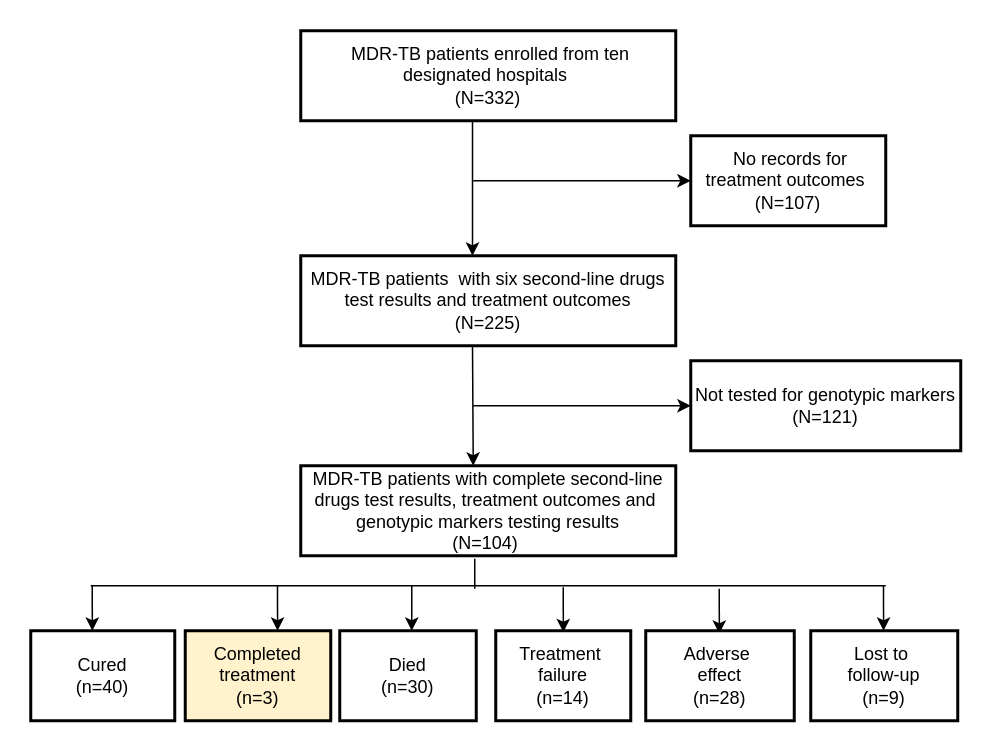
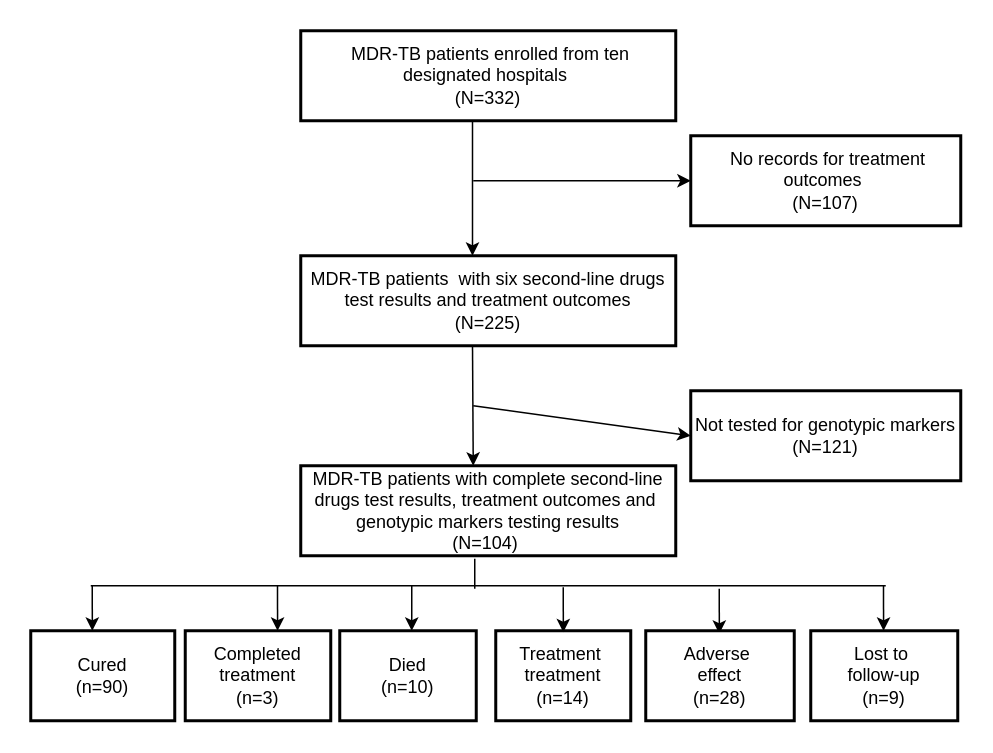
  <mxCell id="0" />
  <mxCell id="1" parent="0" />
  <mxCell id="2" value="&amp;nbsp;MDR-TB patients enrolled from ten designated hospitals&amp;nbsp;&lt;br&gt;(N=332)" style="rounded=0;whiteSpace=wrap;html=1;" parent="1" vertex="1"><mxGeometry x="200" y="20" width="250" height="60" as="geometry" /></mxCell>
  <mxCell id="3" value="MDR-TB patients&amp;nbsp; with six second-line drugs test results and treatment outcomes&lt;br&gt;(N=225)" style="rounded=0;whiteSpace=wrap;html=1;" parent="1" vertex="1"><mxGeometry x="200" y="170" width="250" height="60" as="geometry" /></mxCell>
  <mxCell id="4" value="" style="endArrow=classic;html=1;entryX=0.458;entryY=0;entryDx=0;entryDy=0;entryPerimeter=0;" parent="1" target="3" edge="1"><mxGeometry width="50" height="50" relative="1" as="geometry"><mxPoint x="314.5" y="80" as="sourcePoint" /><mxPoint x="314.5" y="140" as="targetPoint" /></mxGeometry></mxCell>
  <mxCell id="5" value="MDR-TB patients with complete second-line drugs test results, treatment outcomes and&amp;nbsp;&lt;br&gt;genotypic markers testing results&lt;br&gt;(N=104)&amp;nbsp;" style="rounded=0;whiteSpace=wrap;html=1;" parent="1" vertex="1"><mxGeometry x="200" y="310" width="250" height="60" as="geometry" /></mxCell>
  <mxCell id="6" value="" style="endArrow=classic;html=1;" parent="1" edge="1"><mxGeometry width="50" height="50" relative="1" as="geometry"><mxPoint x="314.5" y="230" as="sourcePoint" /><mxPoint x="315" y="310" as="targetPoint" /></mxGeometry></mxCell>
  <mxCell id="7" value="" style="endArrow=classic;html=1;entryX=0;entryY=0.5;entryDx=0;entryDy=0;" parent="1" edge="1" target="24"><mxGeometry width="50" height="50" relative="1" as="geometry"><mxPoint x="315" y="120" as="sourcePoint" /><mxPoint x="470" y="120" as="targetPoint" /></mxGeometry></mxCell>
  <mxCell id="8" value="" style="endArrow=classic;html=1;entryX=0;entryY=0.5;entryDx=0;entryDy=0;" parent="1" edge="1" target="26"><mxGeometry width="50" height="50" relative="1" as="geometry"><mxPoint x="315" y="270" as="sourcePoint" /><mxPoint x="470" y="270" as="targetPoint" /></mxGeometry></mxCell>
- <mxCell id="9" value="Cured&lt;br&gt;(n=40)&lt;br&gt;" style="rounded=0;whiteSpace=wrap;html=1;strokeWidth=2;" parent="1" vertex="1"><mxGeometry x="20" y="420" width="96" height="60" as="geometry" /></mxCell>
- <mxCell id="10" value="Completed&lt;br&gt;treatment&lt;br&gt;(n=3)" style="rounded=0;whiteSpace=wrap;html=1;strokeWidth=2;fillColor=#fff2cc;" parent="1" vertex="1"><mxGeometry x="123" y="420" width="97" height="60" as="geometry" /></mxCell>
- <mxCell id="11" value="Died&lt;br&gt;(n=30)&lt;br&gt;" style="rounded=0;whiteSpace=wrap;html=1;strokeWidth=2;" parent="1" vertex="1"><mxGeometry x="226" y="420" width="91" height="60" as="geometry" /></mxCell>
- <mxCell id="12" value="Treatment&amp;nbsp;&lt;br&gt;failure&lt;br&gt;(n=14)" style="rounded=0;whiteSpace=wrap;html=1;strokeWidth=2;" parent="1" vertex="1"><mxGeometry x="330" y="420" width="90" height="60" as="geometry" /></mxCell>
+ <mxCell id="9" value="Cured&lt;br&gt;(n=90)&lt;br&gt;" style="rounded=0;whiteSpace=wrap;html=1;strokeWidth=2;" parent="1" vertex="1"><mxGeometry x="20" y="420" width="96" height="60" as="geometry" /></mxCell>
+ <mxCell id="10" value="Completed&lt;br&gt;treatment&lt;br&gt;(n=3)" style="rounded=0;whiteSpace=wrap;html=1;strokeWidth=2;" parent="1" vertex="1"><mxGeometry x="123" y="420" width="97" height="60" as="geometry" /></mxCell>
+ <mxCell id="11" value="Died&lt;br&gt;(n=10)&lt;br&gt;" style="rounded=0;whiteSpace=wrap;html=1;strokeWidth=2;" parent="1" vertex="1"><mxGeometry x="226" y="420" width="91" height="60" as="geometry" /></mxCell>
+ <mxCell id="12" value="Treatment&amp;nbsp;&lt;br&gt;treatment&lt;br&gt;(n=14)" style="rounded=0;whiteSpace=wrap;html=1;strokeWidth=2;" parent="1" vertex="1"><mxGeometry x="330" y="420" width="90" height="60" as="geometry" /></mxCell>
  <mxCell id="13" value="Adverse&amp;nbsp;&lt;br&gt;effect&lt;br&gt;(n=28)" style="rounded=0;whiteSpace=wrap;html=1;" parent="1" vertex="1"><mxGeometry x="430" y="420" width="99" height="60" as="geometry" /></mxCell>
  <mxCell id="14" value="Lost to&amp;nbsp;&lt;br&gt;follow-up&lt;br&gt;(n=9)" style="rounded=0;whiteSpace=wrap;html=1;" parent="1" vertex="1"><mxGeometry x="540" y="420" width="98" height="60" as="geometry" /></mxCell>
  <mxCell id="15" value="" style="endArrow=none;html=1;" parent="1" edge="1"><mxGeometry width="50" height="50" relative="1" as="geometry"><mxPoint x="316" y="392" as="sourcePoint" /><mxPoint x="316" y="372" as="targetPoint" /></mxGeometry></mxCell>
  <mxCell id="16" value="" style="endArrow=none;html=1;" parent="1" edge="1"><mxGeometry width="50" height="50" relative="1" as="geometry"><mxPoint x="60" y="390" as="sourcePoint" /><mxPoint x="590" y="390" as="targetPoint" /></mxGeometry></mxCell>
  <mxCell id="17" value="" style="endArrow=classic;html=1;entryX=0.455;entryY=0;entryDx=0;entryDy=0;entryPerimeter=0;" parent="1" edge="1"><mxGeometry width="50" height="50" relative="1" as="geometry"><mxPoint x="184.5" y="390" as="sourcePoint" /><mxPoint x="184.55" y="420" as="targetPoint" /></mxGeometry></mxCell>
  <mxCell id="18" value="" style="endArrow=classic;html=1;entryX=0.6;entryY=0;entryDx=0;entryDy=0;entryPerimeter=0;" parent="1" edge="1"><mxGeometry width="50" height="50" relative="1" as="geometry"><mxPoint x="274" y="390" as="sourcePoint" /><mxPoint x="274" y="420" as="targetPoint" /></mxGeometry></mxCell>
  <mxCell id="19" value="" style="endArrow=classic;html=1;entryX=0.455;entryY=0;entryDx=0;entryDy=0;entryPerimeter=0;" parent="1" edge="1"><mxGeometry width="50" height="50" relative="1" as="geometry"><mxPoint x="375" y="391" as="sourcePoint" /><mxPoint x="375.05" y="421" as="targetPoint" /></mxGeometry></mxCell>
  <mxCell id="20" value="" style="endArrow=classic;html=1;entryX=0.455;entryY=0;entryDx=0;entryDy=0;entryPerimeter=0;" parent="1" edge="1"><mxGeometry width="50" height="50" relative="1" as="geometry"><mxPoint x="479" y="392" as="sourcePoint" /><mxPoint x="479.05" y="422" as="targetPoint" /></mxGeometry></mxCell>
  <mxCell id="21" value="" style="endArrow=classic;html=1;entryX=0.455;entryY=0;entryDx=0;entryDy=0;entryPerimeter=0;" parent="1" edge="1"><mxGeometry width="50" height="50" relative="1" as="geometry"><mxPoint x="588.5" y="390" as="sourcePoint" /><mxPoint x="588.55" y="420" as="targetPoint" /></mxGeometry></mxCell>
  <mxCell id="22" value="" style="endArrow=classic;html=1;entryX=0.455;entryY=0;entryDx=0;entryDy=0;entryPerimeter=0;" parent="1" edge="1"><mxGeometry width="50" height="50" relative="1" as="geometry"><mxPoint x="61" y="390" as="sourcePoint" /><mxPoint x="61.05" y="420" as="targetPoint" /></mxGeometry></mxCell>
  <mxCell id="23" value="&amp;nbsp;MDR-TB patients enrolled from ten designated hospitals&amp;nbsp;&lt;br&gt;(N=332)" style="rounded=0;whiteSpace=wrap;html=1;strokeWidth=2;" vertex="1" parent="1"><mxGeometry x="200" y="20" width="250" height="60" as="geometry" /></mxCell>
- <mxCell id="24" value="&amp;nbsp;No records for treatment outcomes&amp;nbsp;&lt;br&gt;(N=107)" style="rounded=0;whiteSpace=wrap;html=1;strokeWidth=2;" vertex="1" parent="1"><mxGeometry x="460" y="90" width="130" height="60" as="geometry" /></mxCell>
+ <mxCell id="24" value="&amp;nbsp;No records for treatment outcomes&amp;nbsp;&lt;br&gt;(N=107)" style="rounded=0;whiteSpace=wrap;html=1;strokeWidth=2;" vertex="1" parent="1"><mxGeometry x="460" y="90" width="180" height="60" as="geometry" /></mxCell>
  <mxCell id="25" value="MDR-TB patients&amp;nbsp; with six second-line drugs test results and treatment outcomes&lt;br&gt;(N=225)" style="rounded=0;whiteSpace=wrap;html=1;strokeWidth=2;" vertex="1" parent="1"><mxGeometry x="200" y="170" width="250" height="60" as="geometry" /></mxCell>
- <mxCell id="26" value="Not tested for genotypic markers&lt;br&gt;(N=121)" style="rounded=0;whiteSpace=wrap;html=1;strokeWidth=2;" vertex="1" parent="1"><mxGeometry x="460" y="240" width="180" height="60" as="geometry" /></mxCell>
+ <mxCell id="26" value="Not tested for genotypic markers&lt;br&gt;(N=121)" style="rounded=0;whiteSpace=wrap;html=1;strokeWidth=2;" vertex="1" parent="1"><mxGeometry x="460" y="260" width="180" height="60" as="geometry" /></mxCell>
  <mxCell id="27" value="MDR-TB patients with complete second-line drugs test results, treatment outcomes and&amp;nbsp;&lt;br&gt;genotypic markers testing results&lt;br&gt;(N=104)&amp;nbsp;" style="rounded=0;whiteSpace=wrap;html=1;strokeWidth=2;" vertex="1" parent="1"><mxGeometry x="200" y="310" width="250" height="60" as="geometry" /></mxCell>
  <mxCell id="28" value="Adverse&amp;nbsp;&lt;br&gt;effect&lt;br&gt;(n=28)" style="rounded=0;whiteSpace=wrap;html=1;strokeWidth=2;" vertex="1" parent="1"><mxGeometry x="430" y="420" width="99" height="60" as="geometry" /></mxCell>
  <mxCell id="29" value="Lost to&amp;nbsp;&lt;br&gt;follow-up&lt;br&gt;(n=9)" style="rounded=0;whiteSpace=wrap;html=1;strokeWidth=2;" vertex="1" parent="1"><mxGeometry x="540" y="420" width="98" height="60" as="geometry" /></mxCell>
